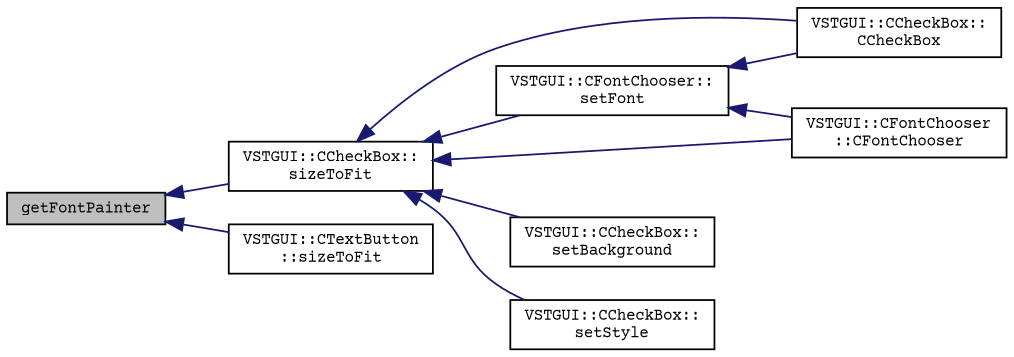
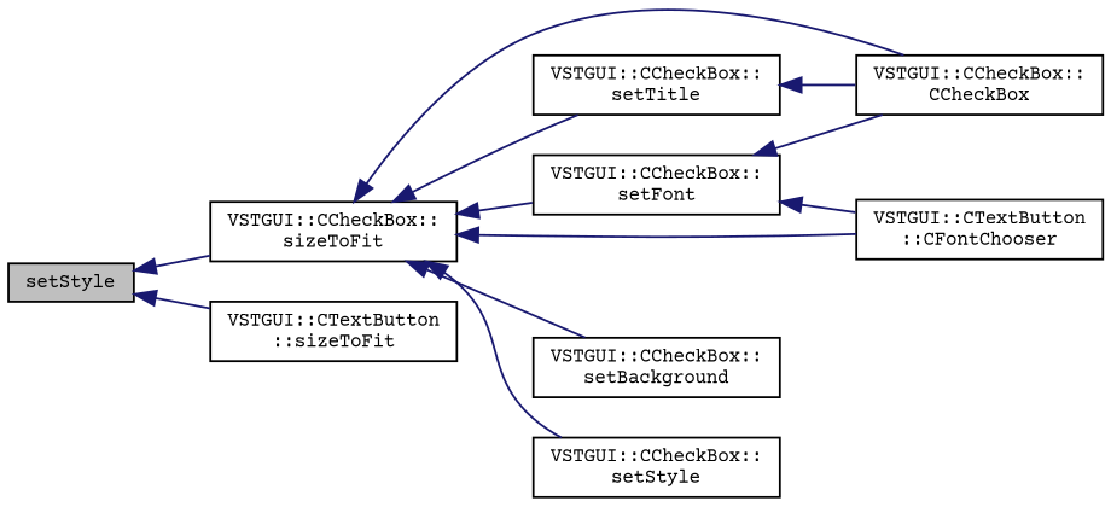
  digraph {
    fontname="Courier Prime"
    rankdir=LR
    node [color=black fontname="Courier Prime" fontsize=9 shape=record]
    edge [color=midnightblue dir=back fontname="Courier Prime" fontsize=9 labelfontname=Arial labelfontsize=9 style=solid]
-   n1 [fillcolor=grey75 fontcolor=black height=0.2 label=getFontPainter style=filled width=0.4]
+   n1 [fillcolor=grey75 fontcolor=black height=0.2 label=setStyle style=filled width=0.4]
    n2 [height=0.2 label="VSTGUI::CCheckBox::\lsizeToFit" width=0.4]
    n3 [height=0.2 label="VSTGUI::CTextButton\l::sizeToFit" width=0.4]
    n4 [height=0.2 label="VSTGUI::CCheckBox::\lCCheckBox" width=0.4]
-   n6 [height=0.2 label="VSTGUI::CFontChooser::\lsetFont" width=0.4]
-   n7 [height=0.2 label="VSTGUI::CFontChooser\l::CFontChooser" width=0.4]
+   n5 [height=0.2 label="VSTGUI::CCheckBox::\lsetTitle" width=0.4]
+   n6 [height=0.2 label="VSTGUI::CCheckBox::\lsetFont" width=0.4]
+   n7 [height=0.2 label="VSTGUI::CTextButton\l::CFontChooser" width=0.4]
    n8 [height=0.2 label="VSTGUI::CCheckBox::\lsetBackground" width=0.4]
    n9 [height=0.2 label="VSTGUI::CCheckBox::\lsetStyle" width=0.4]
    n1 -> n2
    n1 -> n3
    n2 -> n4
+   n2 -> n5
    n2 -> n6
    n2 -> n7
    n2 -> n8
    n2 -> n9
+   n5 -> n4
    n6 -> n4
    n6 -> n7
  }
